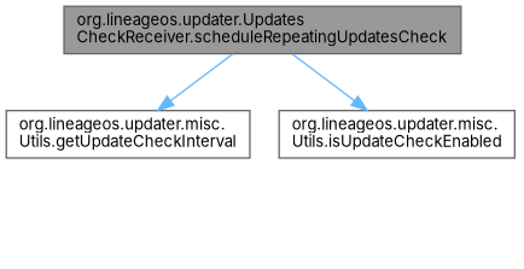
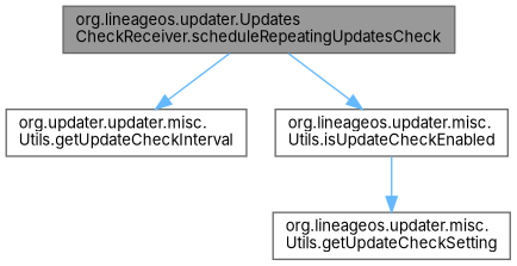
  digraph {
    fontname=Inter
    rankdir=TB
    node [color=grey40 fillcolor=white fontname=Inter fontsize=10 shape=box style=filled]
    edge [color=steelblue1 fontname=Inter fontsize=10 labelfontname=Helvetica labelfontsize=10 style=solid]
    n1 [color=gray40 fillcolor=grey60 fontcolor=black height=0.2 label="org.lineageos.updater.Updates\lCheckReceiver.scheduleRepeatingUpdatesCheck" width=0.4]
-   n2 [height=0.2 label="org.lineageos.updater.misc.\lUtils.getUpdateCheckInterval" width=0.4]
+   n2 [height=0.2 label="org.updater.updater.misc.\lUtils.getUpdateCheckInterval" width=0.4]
    n3 [height=0.2 label="org.lineageos.updater.misc.\lUtils.isUpdateCheckEnabled" width=0.4]
+   n4 [height=0.2 label="org.lineageos.updater.misc.\lUtils.getUpdateCheckSetting" width=0.4]
    n1 -> n2
    n1 -> n3
+   n3 -> n4
  }
